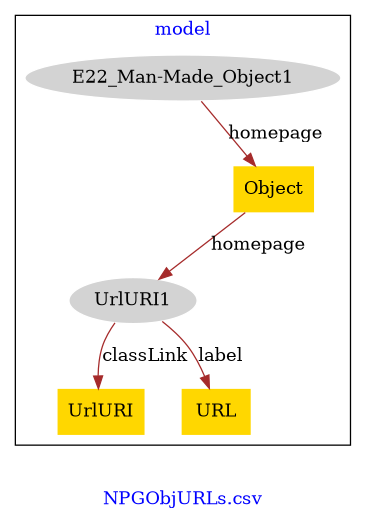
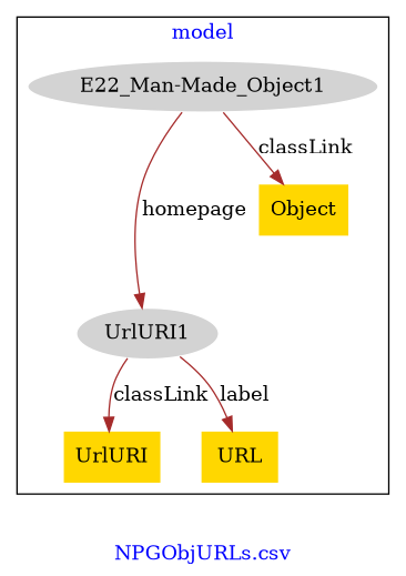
  digraph {
    fontcolor=blue
    label="NPGObjURLs.csv"
    remincross=true
    node [fillcolor=gold style=filled shape=plaintext]
    edge [color=brown fontcolor=black]
    n1 [color=white fillcolor=lightgray label="E22_Man-Made_Object1" shape=""]
    n2 [color=white fillcolor=lightgray label=UrlURI1 shape=""]
    n3 [label=Object]
    n4 [label=UrlURI]
    n5 [label=URL]
    subgraph cluster_1 {
      label=model
      n1
      n2
      n3
      n4
      n5
    }
-   n3 -> n2 [label=homepage]
-   n1 -> n3 [label=homepage]
+   n1 -> n2 [label=homepage]
+   n1 -> n3 [label=classLink]
    n2 -> n4 [label=classLink]
    n2 -> n5 [label=label]
  }
